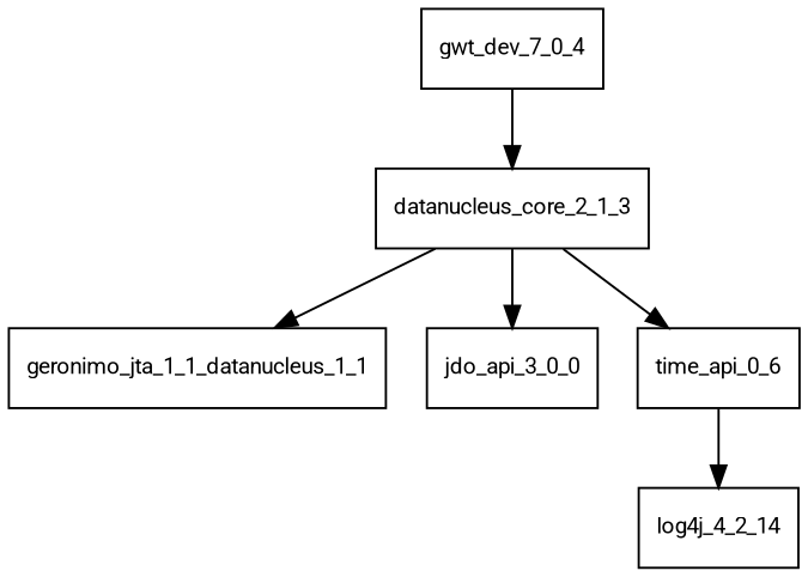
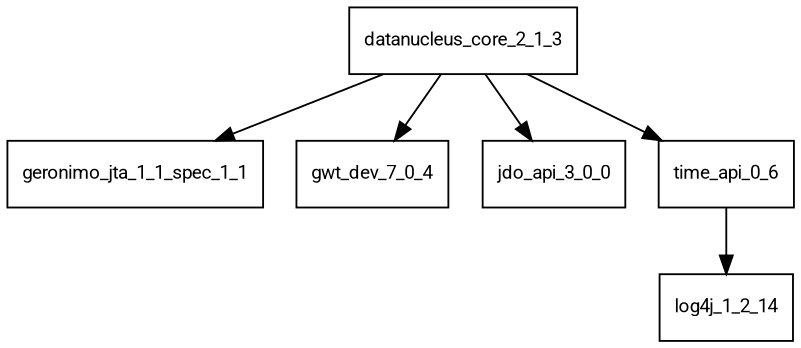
  digraph {
    fontname=Roboto
    node [fontname=Roboto fontsize=10.0 shape=box]
    edge [fontname=Roboto]
    datanucleus_core_2_1_3
-   geronimo_jta_1_1_spec_1_1 [label=geronimo_jta_1_1_datanucleus_1_1]
+   geronimo_jta_1_1_spec_1_1
    n3 [label=gwt_dev_7_0_4]
    jdo_api_3_0_0
    time_api_0_6
-   log4j_1_2_14 [label=log4j_4_2_14]
+   log4j_1_2_14
    datanucleus_core_2_1_3 -> geronimo_jta_1_1_spec_1_1
-   n3 -> datanucleus_core_2_1_3
+   datanucleus_core_2_1_3 -> n3
    datanucleus_core_2_1_3 -> jdo_api_3_0_0
    datanucleus_core_2_1_3 -> time_api_0_6
    time_api_0_6 -> log4j_1_2_14
  }
